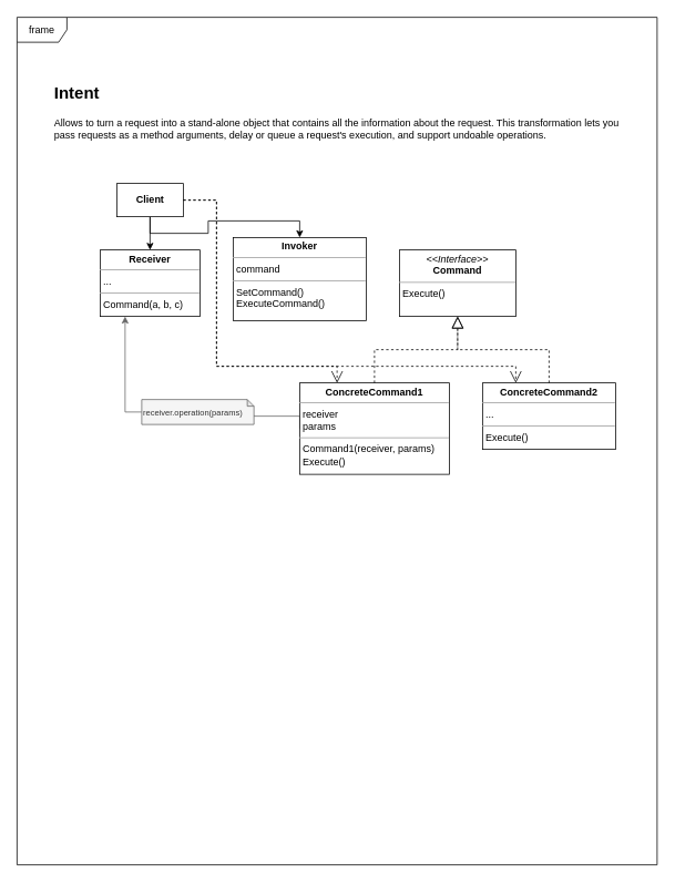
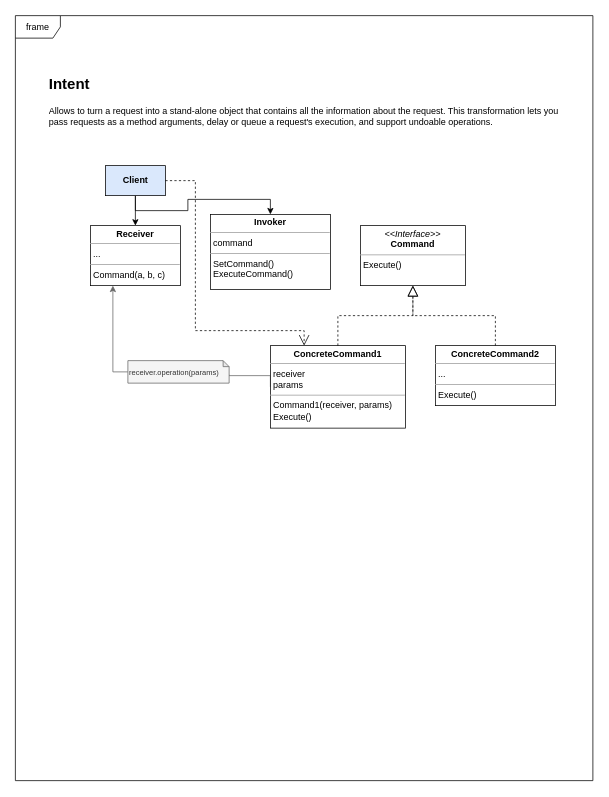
  <mxCell id="0" />
  <mxCell id="1" parent="0" />
  <mxCell id="2" value="frame" style="shape=umlFrame;whiteSpace=wrap;html=1;" vertex="1" parent="1"><mxGeometry x="20" y="20" width="770" height="1020" as="geometry" /></mxCell>
  <mxCell id="3" style="edgeStyle=orthogonalEdgeStyle;rounded=0;orthogonalLoop=1;jettySize=auto;html=1;exitX=0.5;exitY=1;exitDx=0;exitDy=0;entryX=0.5;entryY=0;entryDx=0;entryDy=0;" parent="1" source="5" target="11" edge="1"><mxGeometry relative="1" as="geometry"><mxPoint x="260" y="300" as="targetPoint" /></mxGeometry></mxCell>
  <mxCell id="4" style="edgeStyle=orthogonalEdgeStyle;rounded=0;orthogonalLoop=1;jettySize=auto;html=1;exitX=0.5;exitY=1;exitDx=0;exitDy=0;" edge="1" parent="1" source="5" target="7"><mxGeometry relative="1" as="geometry" /></mxCell>
- <mxCell id="5" value="&lt;b&gt;Client&lt;/b&gt;" style="html=1;" parent="1" vertex="1"><mxGeometry x="140" y="220" width="80" height="40" as="geometry" /></mxCell>
+ <mxCell id="5" value="&lt;b&gt;Client&lt;/b&gt;" style="html=1;fillColor=#dae8fc;" parent="1" vertex="1"><mxGeometry x="140" y="220" width="80" height="40" as="geometry" /></mxCell>
  <mxCell id="6" value="&lt;h1&gt;&lt;font style=&quot;font-size: 20px;&quot;&gt;Intent&lt;/font&gt;&lt;/h1&gt;&lt;p&gt;Allows to turn a request into a stand-alone object that contains all the information about the request. This transformation lets you pass requests as a method arguments, delay or queue a request's execution, and support undoable operations.&lt;/p&gt;" style="text;html=1;strokeColor=none;fillColor=none;spacing=5;spacingTop=-20;whiteSpace=wrap;overflow=hidden;rounded=0;" parent="1" vertex="1"><mxGeometry x="60" y="90" width="690" height="80" as="geometry" /></mxCell>
  <mxCell id="7" value="&lt;p style=&quot;margin:0px;margin-top:4px;text-align:center;&quot;&gt;&lt;b&gt;Invoker&lt;/b&gt;&lt;/p&gt;&lt;hr size=&quot;1&quot;&gt;&lt;p style=&quot;margin:0px;margin-left:4px;&quot;&gt;command&lt;/p&gt;&lt;hr size=&quot;1&quot;&gt;&lt;p style=&quot;margin:0px;margin-left:4px;&quot;&gt;SetCommand()&lt;/p&gt;&lt;p style=&quot;margin:0px;margin-left:4px;&quot;&gt;ExecuteCommand()&lt;/p&gt;" style="verticalAlign=top;align=left;overflow=fill;fontSize=12;fontFamily=Helvetica;html=1;" vertex="1" parent="1"><mxGeometry x="280" y="285" width="160" height="100" as="geometry" /></mxCell>
  <mxCell id="8" style="edgeStyle=orthogonalEdgeStyle;rounded=0;orthogonalLoop=1;jettySize=auto;html=1;exitX=0;exitY=0.5;exitDx=0;exitDy=0;entryX=0;entryY=0;entryDx=125;entryDy=19;entryPerimeter=0;endArrow=none;endFill=0;fillColor=#f5f5f5;strokeColor=#666666;" edge="1" parent="1" source="9" target="18"><mxGeometry relative="1" as="geometry"><Array as="points"><mxPoint x="305" y="500" /></Array></mxGeometry></mxCell>
  <mxCell id="9" value="&lt;p style=&quot;margin:0px;margin-top:4px;text-align:center;&quot;&gt;&lt;b&gt;ConcreteCommand1&lt;/b&gt;&lt;/p&gt;&lt;hr size=&quot;1&quot;&gt;&lt;p style=&quot;margin:0px;margin-left:4px;&quot;&gt;receiver&lt;/p&gt;&lt;p style=&quot;margin:0px;margin-left:4px;&quot;&gt;params&lt;/p&gt;&lt;hr size=&quot;1&quot;&gt;&lt;p style=&quot;margin:0px;margin-left:4px;&quot;&gt;Command1(receiver, params)&lt;/p&gt;&lt;p style=&quot;margin:0px;margin-left:4px;&quot;&gt;Execute()&lt;/p&gt;" style="verticalAlign=top;align=left;overflow=fill;fontSize=12;fontFamily=Helvetica;html=1;" vertex="1" parent="1"><mxGeometry x="360" y="460" width="180" height="110" as="geometry" /></mxCell>
  <mxCell id="10" value="&lt;p style=&quot;margin:0px;margin-top:4px;text-align:center;&quot;&gt;&lt;b&gt;ConcreteCommand2&lt;/b&gt;&lt;/p&gt;&lt;hr size=&quot;1&quot;&gt;&lt;p style=&quot;margin:0px;margin-left:4px;&quot;&gt;...&lt;/p&gt;&lt;hr size=&quot;1&quot;&gt;&lt;p style=&quot;margin:0px;margin-left:4px;&quot;&gt;Execute()&lt;/p&gt;" style="verticalAlign=top;align=left;overflow=fill;fontSize=12;fontFamily=Helvetica;html=1;" vertex="1" parent="1"><mxGeometry x="580" y="460" width="160" height="80" as="geometry" /></mxCell>
  <mxCell id="11" value="&lt;p style=&quot;margin:0px;margin-top:4px;text-align:center;&quot;&gt;&lt;b&gt;Receiver&lt;/b&gt;&lt;/p&gt;&lt;hr size=&quot;1&quot;&gt;&lt;p style=&quot;margin:0px;margin-left:4px;&quot;&gt;...&lt;/p&gt;&lt;hr size=&quot;1&quot;&gt;&lt;p style=&quot;margin:0px;margin-left:4px;&quot;&gt;Command(a, b, c)&lt;/p&gt;" style="verticalAlign=top;align=left;overflow=fill;fontSize=12;fontFamily=Helvetica;html=1;" vertex="1" parent="1"><mxGeometry x="120" y="300" width="120" height="80" as="geometry" /></mxCell>
  <mxCell id="12" value="&lt;p style=&quot;margin:0px;margin-top:4px;text-align:center;&quot;&gt;&lt;i&gt;&amp;lt;&amp;lt;Interface&amp;gt;&amp;gt;&lt;/i&gt;&lt;br&gt;&lt;b&gt;Command&lt;/b&gt;&lt;/p&gt;&lt;hr size=&quot;1&quot;&gt;&lt;p style=&quot;margin:0px;margin-left:4px;&quot;&gt;&lt;/p&gt;&lt;p style=&quot;margin:0px;margin-left:4px;&quot;&gt;Execute()&lt;/p&gt;" style="verticalAlign=top;align=left;overflow=fill;fontSize=12;fontFamily=Helvetica;html=1;" vertex="1" parent="1"><mxGeometry x="480" y="300" width="140" height="80" as="geometry" /></mxCell>
  <mxCell id="13" value="" style="endArrow=block;dashed=1;endFill=0;endSize=12;html=1;rounded=0;entryX=0.5;entryY=1;entryDx=0;entryDy=0;exitX=0.5;exitY=0;exitDx=0;exitDy=0;" edge="1" parent="1" source="9" target="12"><mxGeometry width="160" relative="1" as="geometry"><mxPoint x="400" y="480" as="sourcePoint" /><mxPoint x="560" y="480" as="targetPoint" /><Array as="points"><mxPoint x="450" y="420" /><mxPoint x="550" y="420" /></Array></mxGeometry></mxCell>
  <mxCell id="14" value="" style="endArrow=block;dashed=1;endFill=0;endSize=12;html=1;rounded=0;entryX=0.5;entryY=1;entryDx=0;entryDy=0;exitX=0.5;exitY=0;exitDx=0;exitDy=0;" edge="1" parent="1" source="10" target="12"><mxGeometry width="160" relative="1" as="geometry"><mxPoint x="400" y="480" as="sourcePoint" /><mxPoint x="560" y="480" as="targetPoint" /><Array as="points"><mxPoint x="660" y="420" /><mxPoint x="550" y="420" /></Array></mxGeometry></mxCell>
  <mxCell id="15" value="" style="endArrow=open;endSize=12;dashed=1;html=1;rounded=0;exitX=1;exitY=0.5;exitDx=0;exitDy=0;entryX=0.25;entryY=0;entryDx=0;entryDy=0;" edge="1" parent="1" source="5" target="9"><mxGeometry width="160" relative="1" as="geometry"><mxPoint x="280" y="390" as="sourcePoint" /><mxPoint x="380" y="440" as="targetPoint" /><Array as="points"><mxPoint x="260" y="240" /><mxPoint x="260" y="440" /><mxPoint x="405" y="440" /></Array></mxGeometry></mxCell>
- <mxCell id="16" value="" style="endArrow=open;endSize=12;dashed=1;html=1;rounded=0;exitX=1;exitY=0.5;exitDx=0;exitDy=0;entryX=0.25;entryY=0;entryDx=0;entryDy=0;" edge="1" parent="1" source="5" target="10"><mxGeometry width="160" relative="1" as="geometry"><mxPoint x="230" y="250" as="sourcePoint" /><mxPoint x="370" y="470" as="targetPoint" /><Array as="points"><mxPoint x="260" y="240" /><mxPoint x="260" y="440" /><mxPoint x="620" y="440" /></Array></mxGeometry></mxCell>
  <mxCell id="17" style="edgeStyle=orthogonalEdgeStyle;rounded=0;orthogonalLoop=1;jettySize=auto;html=1;entryX=0.25;entryY=1;entryDx=0;entryDy=0;endArrow=classic;endFill=1;fillColor=#f5f5f5;strokeColor=#666666;exitX=0;exitY=0.5;exitDx=0;exitDy=0;exitPerimeter=0;" edge="1" parent="1" source="18" target="11"><mxGeometry relative="1" as="geometry"><mxPoint x="140" y="490" as="sourcePoint" /><Array as="points"><mxPoint x="150" y="495" /></Array></mxGeometry></mxCell>
  <mxCell id="18" value="&lt;div style=&quot;&quot;&gt;&lt;span style=&quot;background-color: initial;&quot;&gt;receiver.operation(params)&lt;/span&gt;&lt;/div&gt;" style="shape=note;whiteSpace=wrap;html=1;backgroundOutline=1;darkOpacity=0.05;size=8;fontSize=10;fillColor=#f5f5f5;fontColor=#333333;strokeColor=#666666;align=left;" vertex="1" parent="1"><mxGeometry x="170" y="480" width="135" height="30" as="geometry" /></mxCell>
